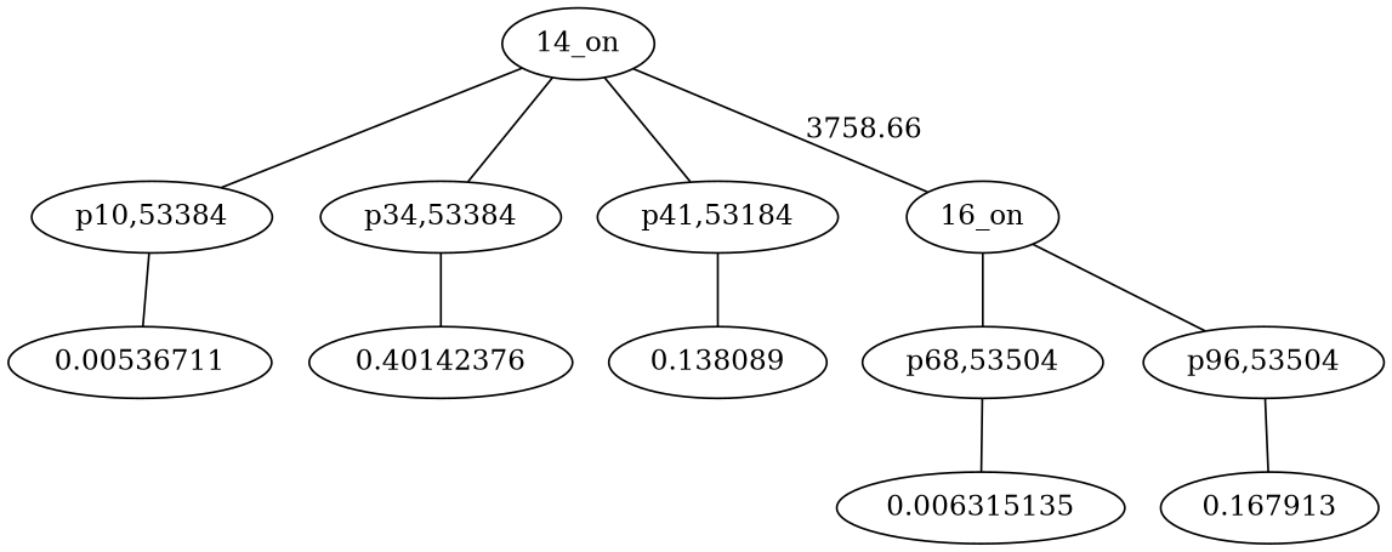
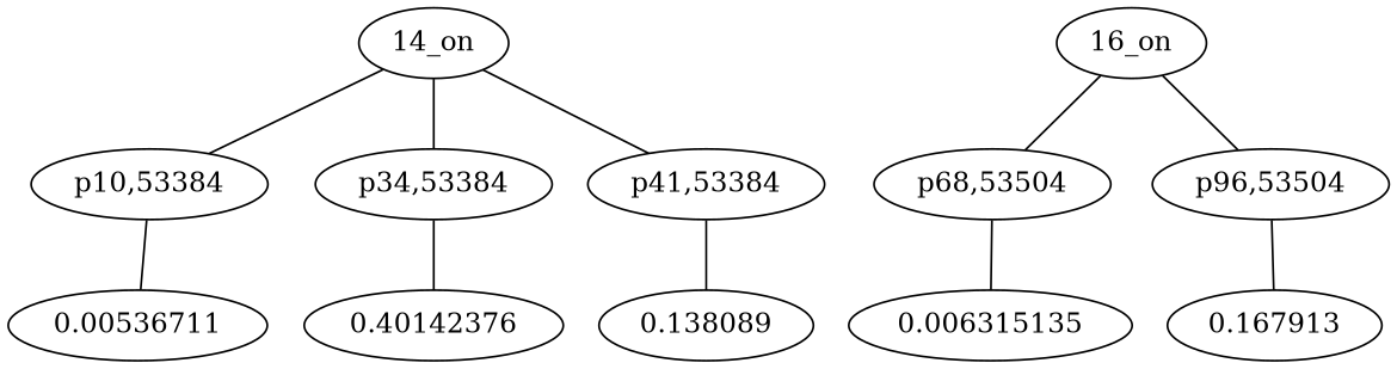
  graph {
    n1 [label=0.00536711]
    "p10,53384"
    n3 [label=0.40142376]
    "p34,53384"
    n5 [label=0.138089]
-   "p41,53384" [label="p41,53184"]
+   "p41,53384"
    n7 [label=0.006315135]
    "p68,53504"
    n9 [label=0.167913]
    "p96,53504"
    "14_on"
    "16_on"
    "p10,53384" -- n1
    "p34,53384" -- n3
    "p41,53384" -- n5
    "p68,53504" -- n7
    "p96,53504" -- n9
    "14_on" -- "p10,53384"
    "14_on" -- "p34,53384"
    "14_on" -- "p41,53384"
-   "14_on" -- "16_on" [label=3758.66]
    "16_on" -- "p68,53504"
    "16_on" -- "p96,53504"
  }
